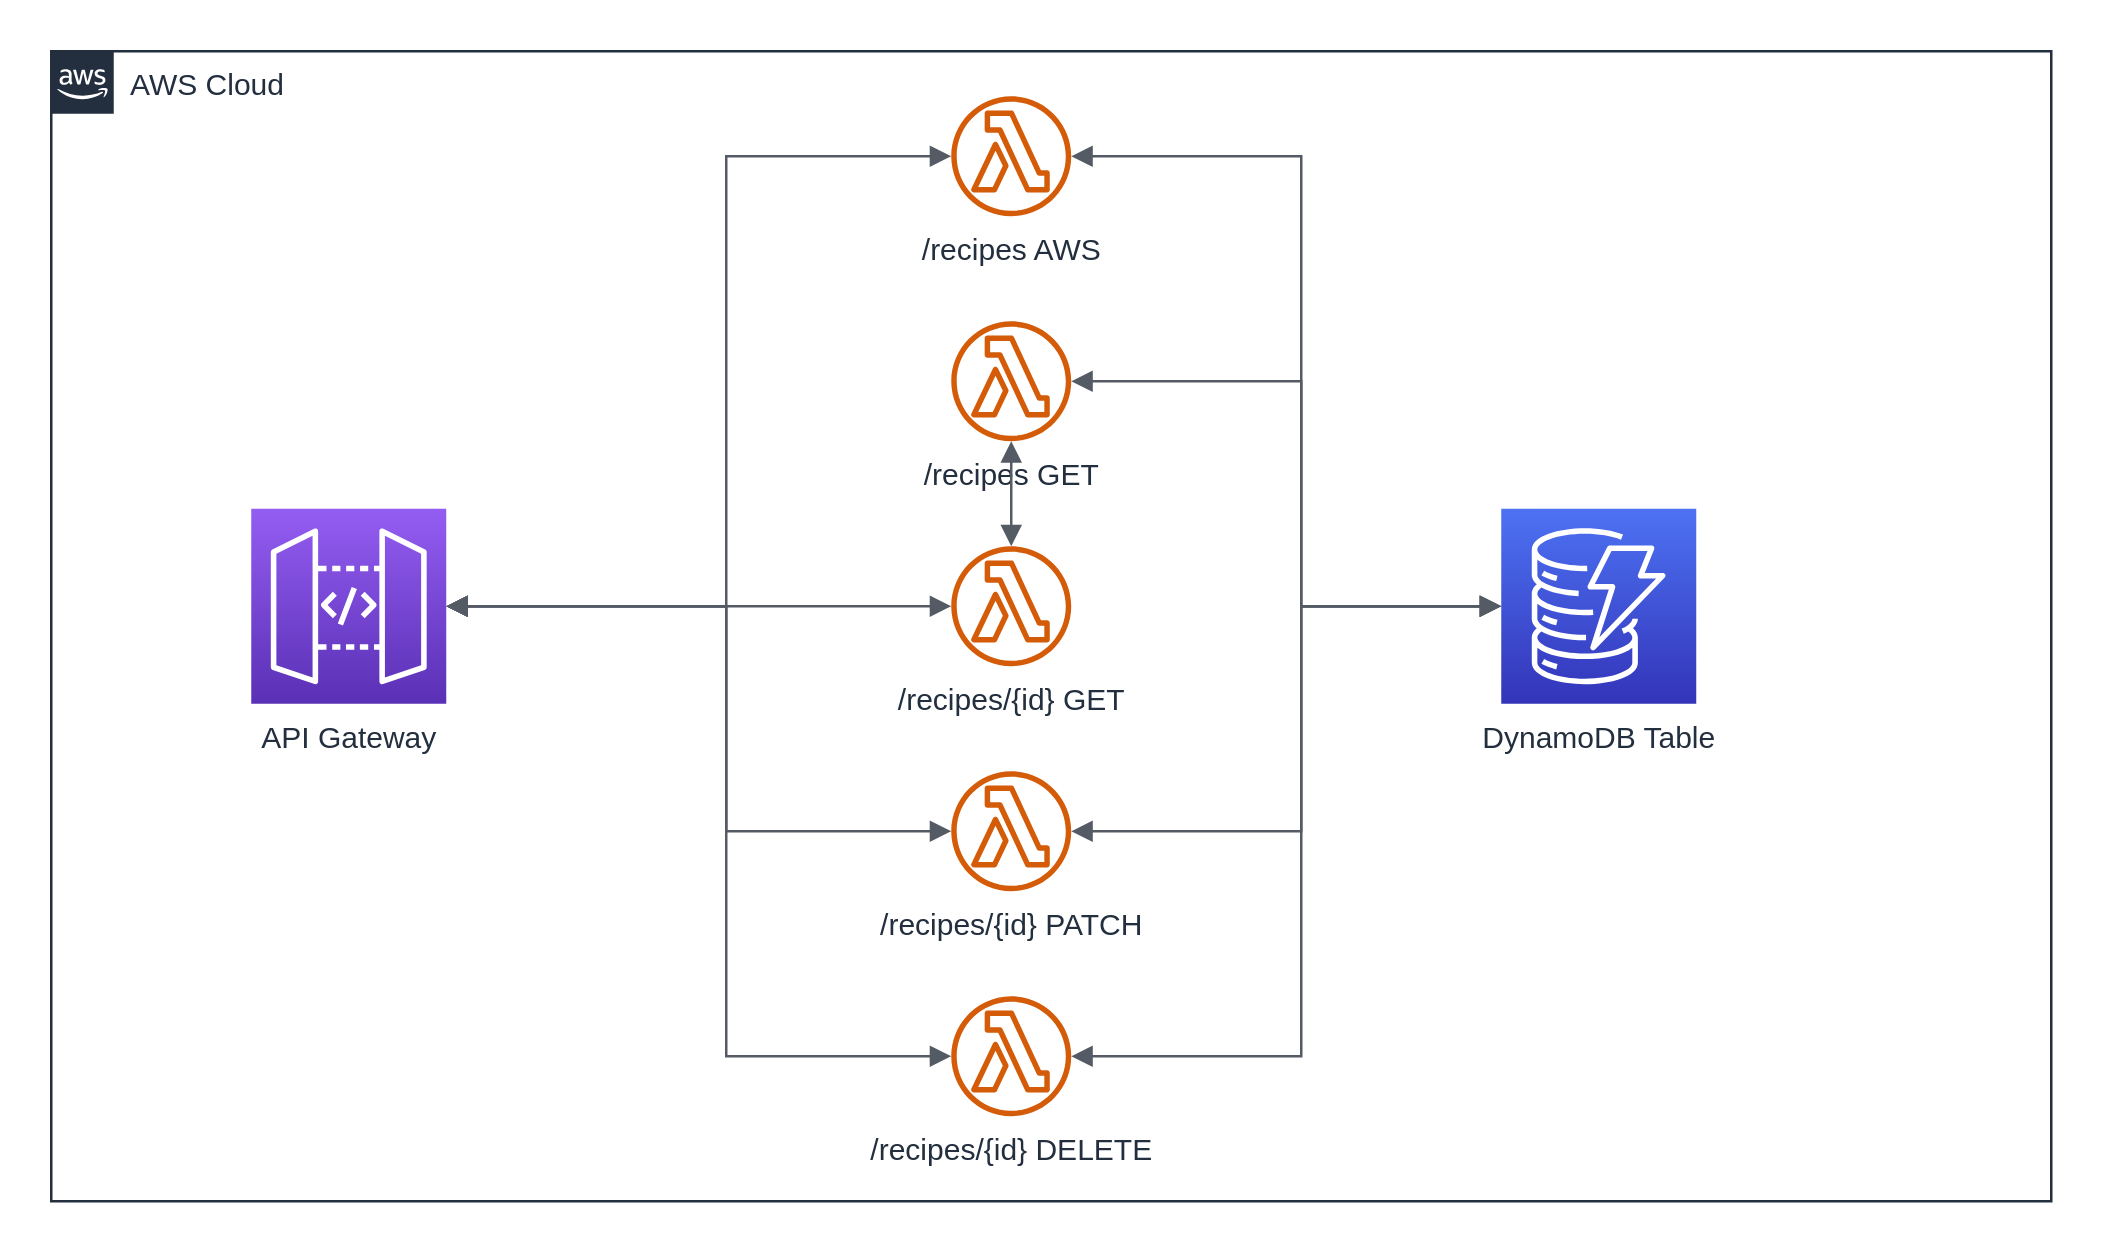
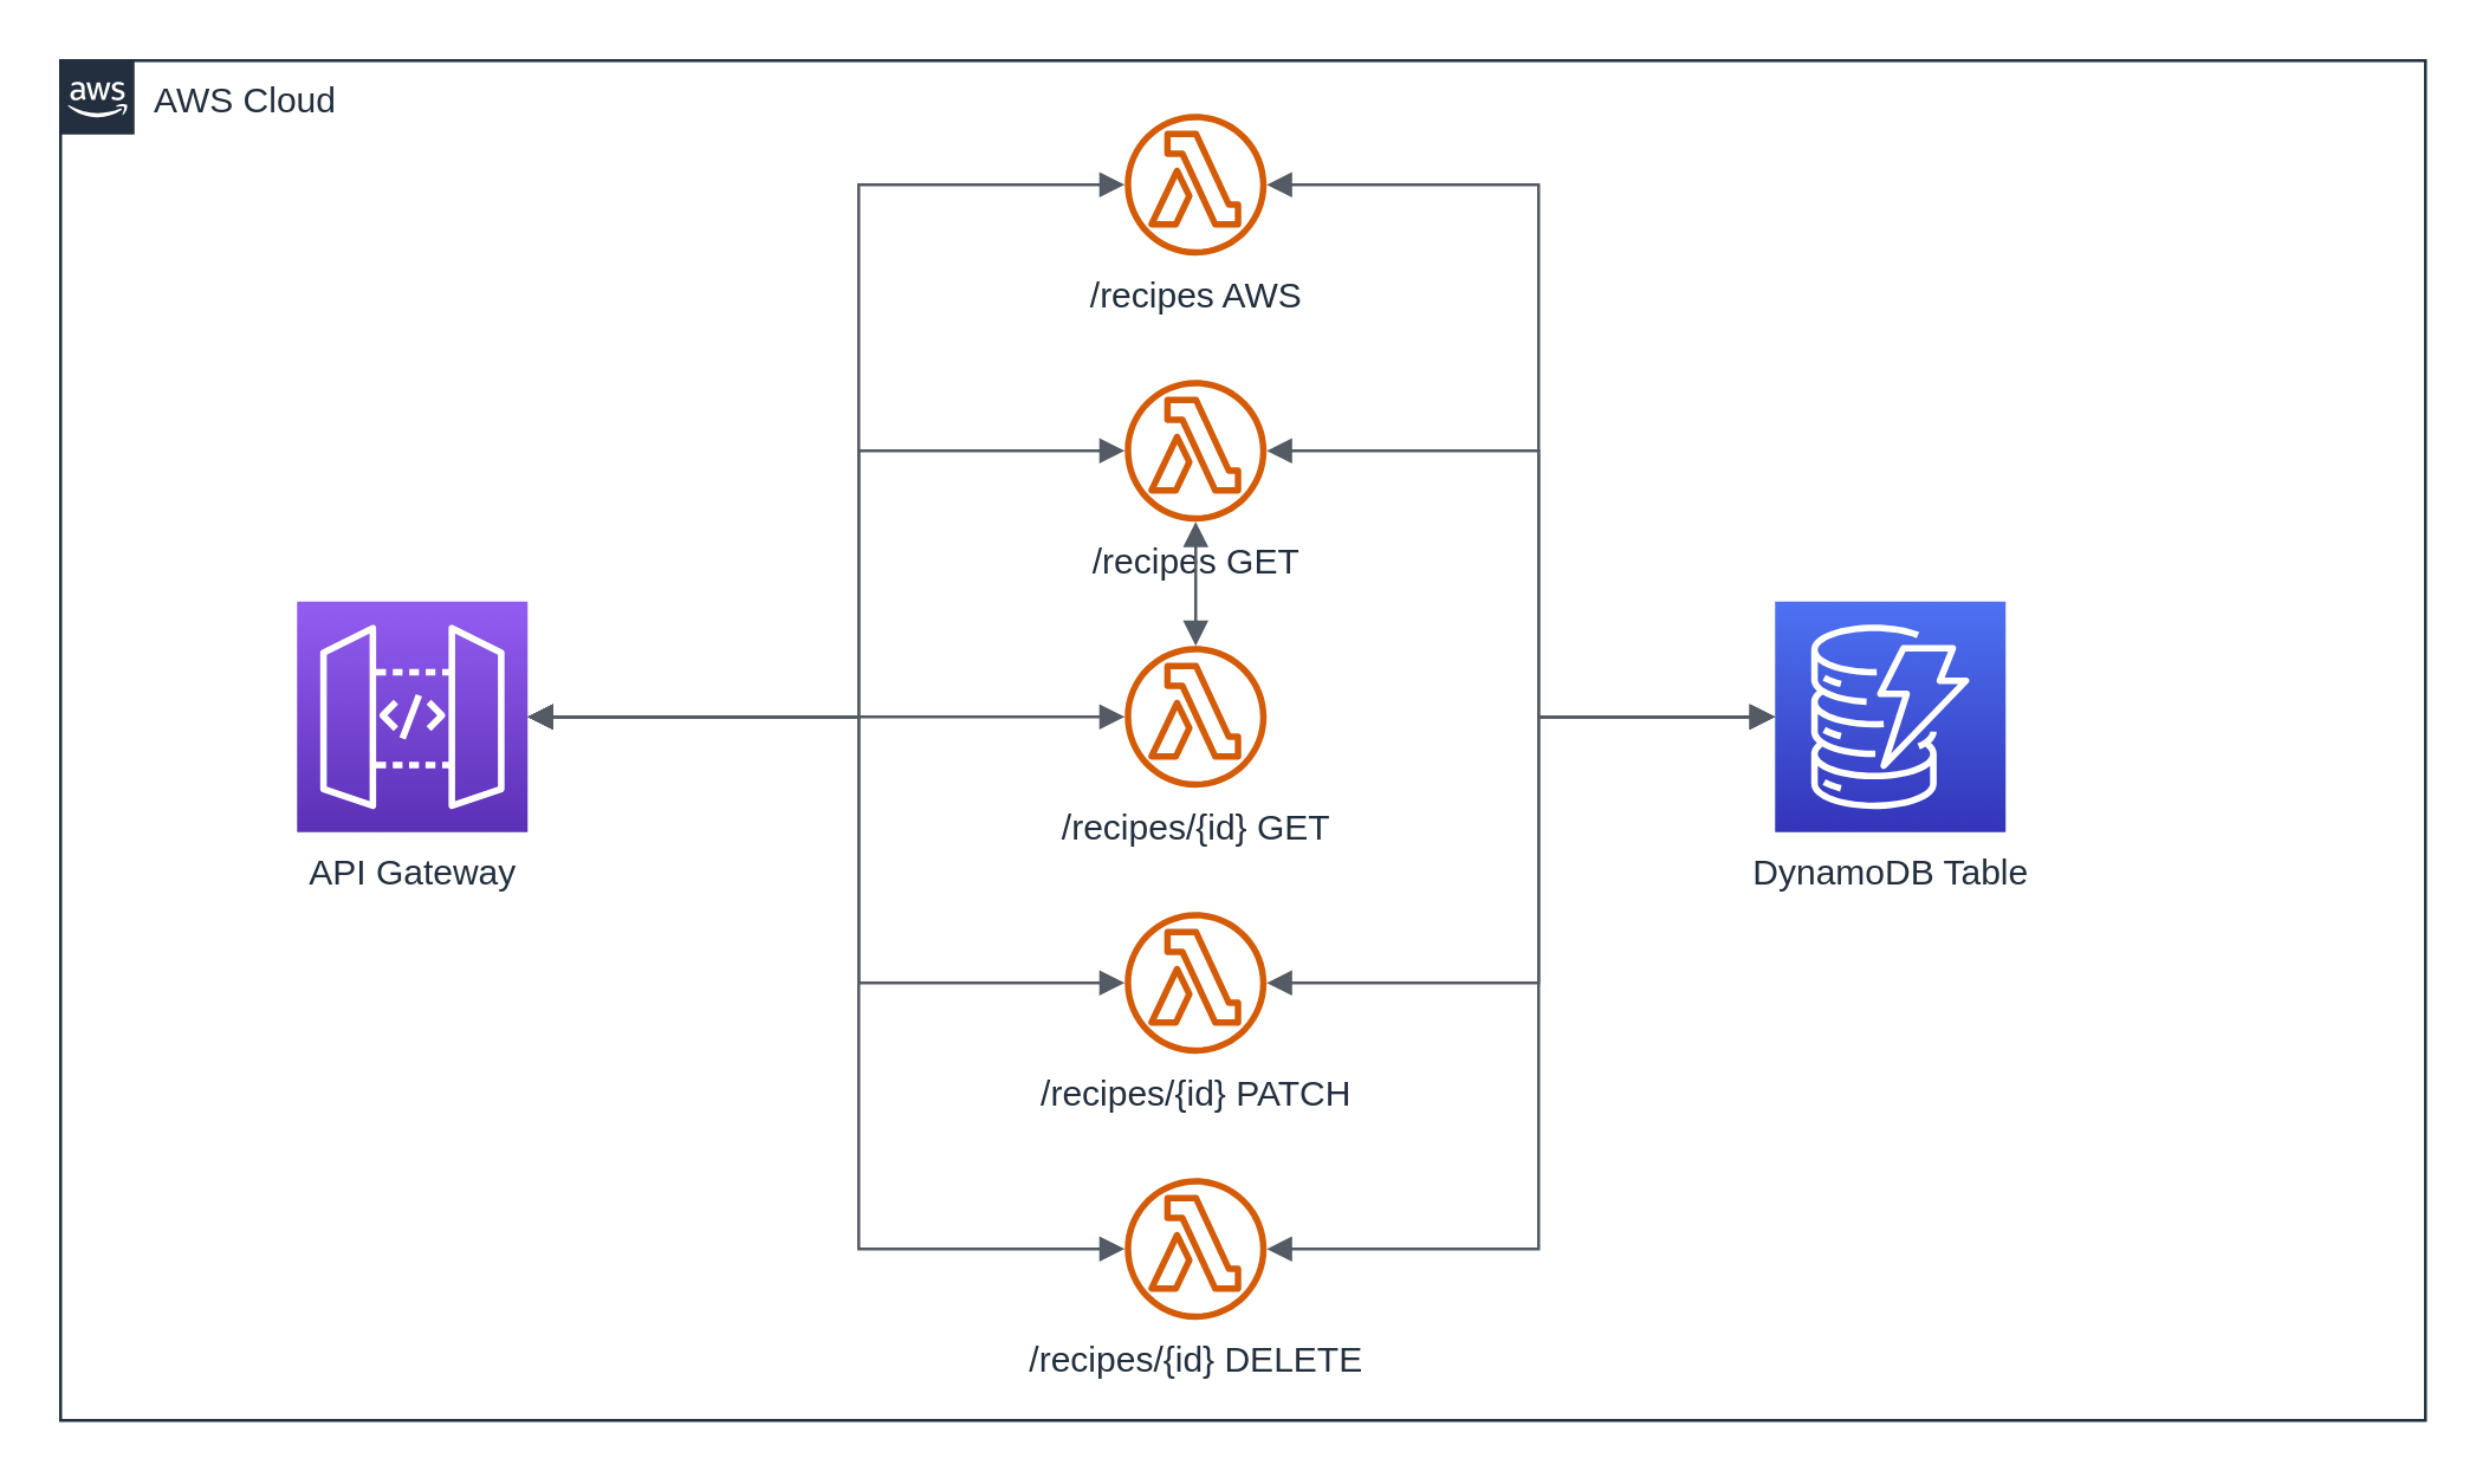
  <mxCell id="0" />
  <mxCell id="1" parent="0" />
  <mxCell id="2" value="AWS Cloud" style="points=[[0,0],[0.25,0],[0.5,0],[0.75,0],[1,0],[1,0.25],[1,0.5],[1,0.75],[1,1],[0.75,1],[0.5,1],[0.25,1],[0,1],[0,0.75],[0,0.5],[0,0.25]];outlineConnect=0;gradientColor=none;html=1;whiteSpace=wrap;fontSize=12;fontStyle=0;container=1;pointerEvents=0;collapsible=0;recursiveResize=0;shape=mxgraph.aws4.group;grIcon=mxgraph.aws4.group_aws_cloud_alt;strokeColor=#232F3E;fillColor=none;verticalAlign=top;align=left;spacingLeft=30;fontColor=#232F3E;dashed=0;" vertex="1" parent="1"><mxGeometry x="20" y="20" width="800" height="460" as="geometry" /></mxCell>
  <mxCell id="3" value="/recipes AWS" style="sketch=0;outlineConnect=0;fontColor=#232F3E;gradientColor=none;fillColor=#D45B07;strokeColor=none;dashed=0;verticalLabelPosition=bottom;verticalAlign=top;align=center;html=1;fontSize=12;fontStyle=0;aspect=fixed;pointerEvents=1;shape=mxgraph.aws4.lambda_function;" vertex="1" parent="2"><mxGeometry x="360" y="18" width="48" height="48" as="geometry" /></mxCell>
  <mxCell id="4" value="/recipes GET" style="sketch=0;outlineConnect=0;fontColor=#232F3E;gradientColor=none;fillColor=#D45B07;strokeColor=none;dashed=0;verticalLabelPosition=bottom;verticalAlign=top;align=center;html=1;fontSize=12;fontStyle=0;aspect=fixed;pointerEvents=1;shape=mxgraph.aws4.lambda_function;" vertex="1" parent="2"><mxGeometry x="360" y="108" width="48" height="48" as="geometry" /></mxCell>
  <mxCell id="5" value="/recipes/{id} GET" style="sketch=0;outlineConnect=0;fontColor=#232F3E;gradientColor=none;fillColor=#D45B07;strokeColor=none;dashed=0;verticalLabelPosition=bottom;verticalAlign=top;align=center;html=1;fontSize=12;fontStyle=0;aspect=fixed;pointerEvents=1;shape=mxgraph.aws4.lambda_function;" vertex="1" parent="2"><mxGeometry x="360" y="198" width="48" height="48" as="geometry" /></mxCell>
  <mxCell id="6" value="/recipes/{id} PATCH" style="sketch=0;outlineConnect=0;fontColor=#232F3E;gradientColor=none;fillColor=#D45B07;strokeColor=none;dashed=0;verticalLabelPosition=bottom;verticalAlign=top;align=center;html=1;fontSize=12;fontStyle=0;aspect=fixed;pointerEvents=1;shape=mxgraph.aws4.lambda_function;" vertex="1" parent="2"><mxGeometry x="360" y="288" width="48" height="48" as="geometry" /></mxCell>
  <mxCell id="7" value="/recipes/{id} DELETE" style="sketch=0;outlineConnect=0;fontColor=#232F3E;gradientColor=none;fillColor=#D45B07;strokeColor=none;dashed=0;verticalLabelPosition=bottom;verticalAlign=top;align=center;html=1;fontSize=12;fontStyle=0;aspect=fixed;pointerEvents=1;shape=mxgraph.aws4.lambda_function;" vertex="1" parent="2"><mxGeometry x="360" y="378" width="48" height="48" as="geometry" /></mxCell>
  <mxCell id="8" value="DynamoDB Table" style="sketch=0;points=[[0,0,0],[0.25,0,0],[0.5,0,0],[0.75,0,0],[1,0,0],[0,1,0],[0.25,1,0],[0.5,1,0],[0.75,1,0],[1,1,0],[0,0.25,0],[0,0.5,0],[0,0.75,0],[1,0.25,0],[1,0.5,0],[1,0.75,0]];outlineConnect=0;fontColor=#232F3E;gradientColor=#4D72F3;gradientDirection=north;fillColor=#3334B9;strokeColor=#ffffff;dashed=0;verticalLabelPosition=bottom;verticalAlign=top;align=center;html=1;fontSize=12;fontStyle=0;aspect=fixed;shape=mxgraph.aws4.resourceIcon;resIcon=mxgraph.aws4.dynamodb;" vertex="1" parent="2"><mxGeometry x="580" y="183" width="78" height="78" as="geometry" /></mxCell>
  <mxCell id="9" value="API Gateway" style="sketch=0;points=[[0,0,0],[0.25,0,0],[0.5,0,0],[0.75,0,0],[1,0,0],[0,1,0],[0.25,1,0],[0.5,1,0],[0.75,1,0],[1,1,0],[0,0.25,0],[0,0.5,0],[0,0.75,0],[1,0.25,0],[1,0.5,0],[1,0.75,0]];outlineConnect=0;fontColor=#232F3E;gradientColor=#945DF2;gradientDirection=north;fillColor=#5A30B5;strokeColor=#ffffff;dashed=0;verticalLabelPosition=bottom;verticalAlign=top;align=center;html=1;fontSize=12;fontStyle=0;aspect=fixed;shape=mxgraph.aws4.resourceIcon;resIcon=mxgraph.aws4.api_gateway;" vertex="1" parent="2"><mxGeometry x="80" y="183" width="78" height="78" as="geometry" /></mxCell>
  <mxCell id="10" value="" style="edgeStyle=orthogonalEdgeStyle;html=1;endArrow=block;elbow=vertical;startArrow=block;startFill=1;endFill=1;strokeColor=#545B64;rounded=0;exitX=1;exitY=0.5;exitDx=0;exitDy=0;exitPerimeter=0;" edge="1" parent="2" source="9" target="3"><mxGeometry width="100" relative="1" as="geometry"><mxPoint x="340" y="330" as="sourcePoint" /><mxPoint x="440" y="330" as="targetPoint" /><Array as="points"><mxPoint x="270" y="222" /><mxPoint x="270" y="42" /></Array></mxGeometry></mxCell>
+ <mxCell id="11" value="" style="edgeStyle=orthogonalEdgeStyle;html=1;endArrow=block;elbow=vertical;startArrow=block;startFill=1;endFill=1;strokeColor=#545B64;rounded=0;exitX=1;exitY=0.5;exitDx=0;exitDy=0;exitPerimeter=0;" edge="1" parent="2" source="9" target="4"><mxGeometry width="100" relative="1" as="geometry"><mxPoint x="340" y="330" as="sourcePoint" /><mxPoint x="440" y="330" as="targetPoint" /><Array as="points"><mxPoint x="270" y="222" /><mxPoint x="270" y="132" /></Array></mxGeometry></mxCell>
  <mxCell id="12" value="" style="edgeStyle=orthogonalEdgeStyle;html=1;endArrow=block;elbow=vertical;startArrow=block;startFill=1;endFill=1;strokeColor=#545B64;rounded=0;" edge="1" parent="2" source="9" target="5"><mxGeometry width="100" relative="1" as="geometry"><mxPoint x="340" y="330" as="sourcePoint" /><mxPoint x="440" y="330" as="targetPoint" /></mxGeometry></mxCell>
  <mxCell id="13" value="" style="edgeStyle=orthogonalEdgeStyle;html=1;endArrow=block;elbow=vertical;startArrow=block;startFill=1;endFill=1;strokeColor=#545B64;rounded=0;" edge="1" parent="2" source="9" target="6"><mxGeometry width="100" relative="1" as="geometry"><mxPoint x="340" y="330" as="sourcePoint" /><mxPoint x="440" y="330" as="targetPoint" /><Array as="points"><mxPoint x="270" y="222" /><mxPoint x="270" y="312" /></Array></mxGeometry></mxCell>
  <mxCell id="14" value="" style="edgeStyle=orthogonalEdgeStyle;html=1;endArrow=block;elbow=vertical;startArrow=block;startFill=1;endFill=1;strokeColor=#545B64;rounded=0;" edge="1" parent="2" source="9" target="7"><mxGeometry width="100" relative="1" as="geometry"><mxPoint x="340" y="330" as="sourcePoint" /><mxPoint x="440" y="330" as="targetPoint" /><Array as="points"><mxPoint x="270" y="222" /><mxPoint x="270" y="402" /></Array></mxGeometry></mxCell>
  <mxCell id="15" value="" style="edgeStyle=orthogonalEdgeStyle;html=1;endArrow=block;elbow=vertical;startArrow=block;startFill=1;endFill=1;strokeColor=#545B64;rounded=0;" edge="1" parent="2" source="5" target="4"><mxGeometry width="100" relative="1" as="geometry"><mxPoint x="340" y="330" as="sourcePoint" /><mxPoint x="440" y="330" as="targetPoint" /></mxGeometry></mxCell>
  <mxCell id="16" value="" style="edgeStyle=orthogonalEdgeStyle;html=1;endArrow=block;elbow=vertical;startArrow=block;startFill=1;endFill=1;strokeColor=#545B64;rounded=0;" edge="1" parent="2" source="4" target="8"><mxGeometry width="100" relative="1" as="geometry"><mxPoint x="340" y="330" as="sourcePoint" /><mxPoint x="440" y="330" as="targetPoint" /><Array as="points"><mxPoint x="500" y="132" /><mxPoint x="500" y="222" /></Array></mxGeometry></mxCell>
  <mxCell id="17" value="" style="edgeStyle=orthogonalEdgeStyle;html=1;endArrow=block;elbow=vertical;startArrow=block;startFill=1;endFill=1;strokeColor=#545B64;rounded=0;" edge="1" parent="2" source="6" target="8"><mxGeometry width="100" relative="1" as="geometry"><mxPoint x="340" y="330" as="sourcePoint" /><mxPoint x="440" y="330" as="targetPoint" /><Array as="points"><mxPoint x="500" y="312" /><mxPoint x="500" y="222" /></Array></mxGeometry></mxCell>
  <mxCell id="18" value="" style="edgeStyle=orthogonalEdgeStyle;html=1;endArrow=block;elbow=vertical;startArrow=block;startFill=1;endFill=1;strokeColor=#545B64;rounded=0;" edge="1" parent="2" source="7" target="8"><mxGeometry width="100" relative="1" as="geometry"><mxPoint x="340" y="330" as="sourcePoint" /><mxPoint x="440" y="330" as="targetPoint" /><Array as="points"><mxPoint x="500" y="402" /><mxPoint x="500" y="222" /></Array></mxGeometry></mxCell>
  <mxCell id="19" value="" style="edgeStyle=orthogonalEdgeStyle;html=1;endArrow=block;elbow=vertical;startArrow=block;startFill=1;endFill=1;strokeColor=#545B64;rounded=0;entryX=0;entryY=0.5;entryDx=0;entryDy=0;entryPerimeter=0;" edge="1" parent="2" source="3" target="8"><mxGeometry width="100" relative="1" as="geometry"><mxPoint x="340" y="330" as="sourcePoint" /><mxPoint x="440" y="330" as="targetPoint" /><Array as="points"><mxPoint x="500" y="42" /><mxPoint x="500" y="222" /></Array></mxGeometry></mxCell>
